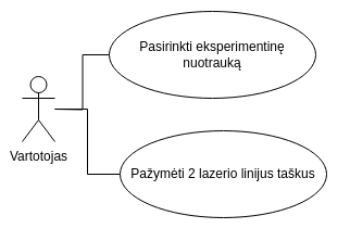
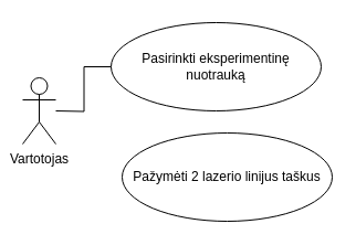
  <mxCell id="0" />
  <mxCell id="1" parent="0" />
- <mxCell id="2" value="" style="edgeStyle=orthogonalEdgeStyle;rounded=0;orthogonalLoop=1;jettySize=auto;html=1;endArrow=none;endFill=0;" edge="1" parent="1" source="4" target="6"><mxGeometry relative="1" as="geometry" /></mxCell>
  <mxCell id="3" style="edgeStyle=orthogonalEdgeStyle;rounded=0;orthogonalLoop=1;jettySize=auto;html=1;entryX=0;entryY=0.5;entryDx=0;entryDy=0;endArrow=none;endFill=0;" edge="1" parent="1" target="5"><mxGeometry relative="1" as="geometry"><mxPoint x="50" y="100" as="sourcePoint" /></mxGeometry></mxCell>
  <mxCell id="4" value="Vartotojas" style="shape=umlActor;verticalLabelPosition=bottom;verticalAlign=top;html=1;outlineConnect=0;" vertex="1" parent="1"><mxGeometry x="20" y="70" width="30" height="60" as="geometry" /></mxCell>
- <mxCell id="5" value="Pasirinkti eksperimentinę nuotrauką" style="ellipse;whiteSpace=wrap;html=1;" vertex="1" parent="1"><mxGeometry x="100" y="10" width="190" height="80" as="geometry" /></mxCell>
+ <mxCell id="5" value="Pasirinkti eksperimentinę nuotrauką" style="ellipse;whiteSpace=wrap;html=1;" vertex="1" parent="1"><mxGeometry x="100" y="20" width="190" height="80" as="geometry" /></mxCell>
  <mxCell id="6" value="Pažymėti 2 lazerio linijus taškus" style="ellipse;whiteSpace=wrap;html=1;" vertex="1" parent="1"><mxGeometry x="110" y="120" width="190" height="80" as="geometry" /></mxCell>
